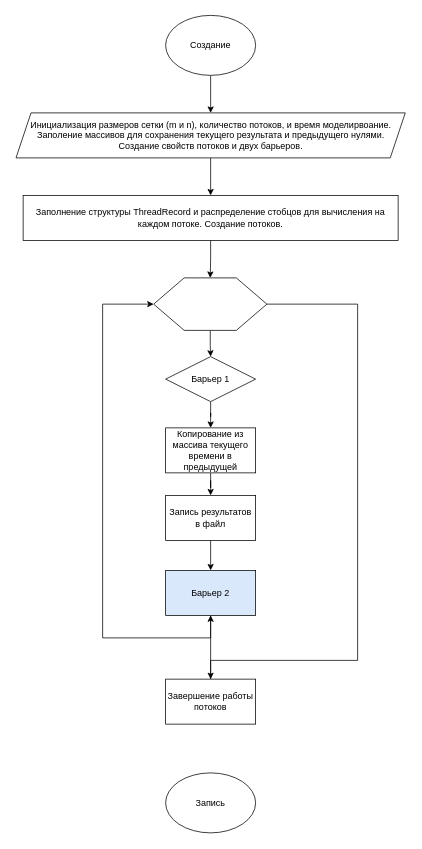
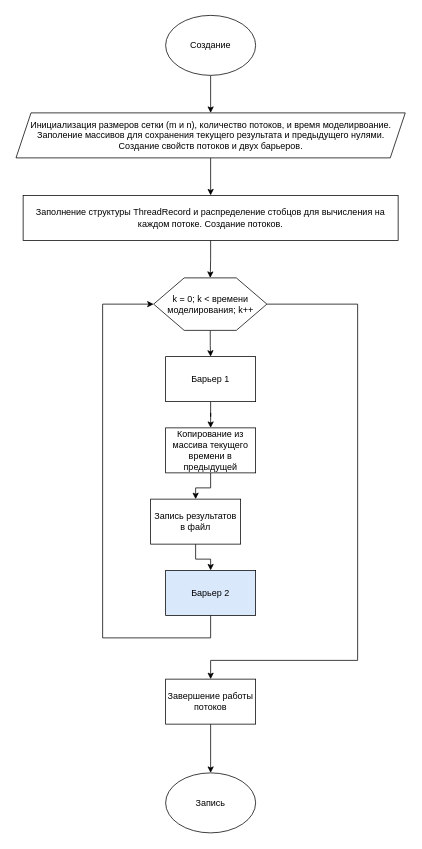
  <mxCell id="0" />
  <mxCell id="1" parent="0" />
  <mxCell id="2" style="edgeStyle=orthogonalEdgeStyle;rounded=0;orthogonalLoop=1;jettySize=auto;html=1;" parent="1" source="3" target="5" edge="1"><mxGeometry relative="1" as="geometry" /></mxCell>
  <mxCell id="3" value="Создание" style="ellipse;whiteSpace=wrap;html=1;" parent="1" vertex="1"><mxGeometry x="220" y="20" width="120" height="80" as="geometry" /></mxCell>
  <mxCell id="4" style="edgeStyle=orthogonalEdgeStyle;rounded=0;orthogonalLoop=1;jettySize=auto;html=1;" parent="1" source="5" target="7" edge="1"><mxGeometry relative="1" as="geometry" /></mxCell>
  <mxCell id="5" value="Инициализация размеров сетки (m и n), количество потоков, и время моделирвоание. Заполение массивов для сохранения текущего результата и предыдущего нулями. Создание свойств потоков и двух барьеров." style="shape=parallelogram;perimeter=parallelogramPerimeter;whiteSpace=wrap;html=1;fixedSize=1;" parent="1" vertex="1"><mxGeometry x="20.5" y="150" width="519" height="60" as="geometry" /></mxCell>
  <mxCell id="6" style="edgeStyle=orthogonalEdgeStyle;rounded=0;orthogonalLoop=1;jettySize=auto;html=1;entryX=0.5;entryY=0;entryDx=0;entryDy=0;" parent="1" source="7" target="10" edge="1"><mxGeometry relative="1" as="geometry" /></mxCell>
  <mxCell id="7" value="Заполнение структуры ThreadRecord и распределение стобцов для вычисления на каждом потоке. Создание потоков." style="rounded=0;whiteSpace=wrap;html=1;" parent="1" vertex="1"><mxGeometry x="30" y="260" width="500" height="60" as="geometry" /></mxCell>
  <mxCell id="8" style="edgeStyle=orthogonalEdgeStyle;rounded=0;orthogonalLoop=1;jettySize=auto;html=1;entryX=0.5;entryY=0;entryDx=0;entryDy=0;" parent="1" source="10" target="13" edge="1"><mxGeometry relative="1" as="geometry" /></mxCell>
  <mxCell id="9" style="edgeStyle=orthogonalEdgeStyle;rounded=0;orthogonalLoop=1;jettySize=auto;html=1;entryX=0.5;entryY=0;entryDx=0;entryDy=0;" parent="1" source="10" target="19" edge="1"><mxGeometry relative="1" as="geometry"><mxPoint x="466" y="890" as="targetPoint" /><Array as="points"><mxPoint x="476" y="405" /><mxPoint x="476" y="880" /><mxPoint x="280" y="880" /></Array></mxGeometry></mxCell>
  <mxCell id="10" value="" style="verticalLabelPosition=bottom;verticalAlign=top;html=1;shape=hexagon;perimeter=hexagonPerimeter2;arcSize=6;size=0.27;" parent="1" vertex="1"><mxGeometry x="204" y="370" width="151" height="70" as="geometry" /></mxCell>
+ <mxCell id="11" value="k = 0; k &amp;lt; времени моделирования; k++" style="text;html=1;strokeColor=none;fillColor=none;align=center;verticalAlign=middle;whiteSpace=wrap;rounded=0;" parent="1" vertex="1"><mxGeometry x="214.5" y="390" width="130" height="30" as="geometry" /></mxCell>
  <mxCell id="12" style="edgeStyle=orthogonalEdgeStyle;rounded=0;orthogonalLoop=1;jettySize=auto;html=1;entryX=0.5;entryY=0;entryDx=0;entryDy=0;" parent="1" source="13" target="15" edge="1"><mxGeometry relative="1" as="geometry" /></mxCell>
- <mxCell id="13" value="Барьер 1" style="rhombus;whiteSpace=wrap;html=1;" parent="1" vertex="1"><mxGeometry x="220" y="475" width="120" height="60" as="geometry" /></mxCell>
+ <mxCell id="13" value="Барьер 1" style="rounded=0;whiteSpace=wrap;html=1;" parent="1" vertex="1"><mxGeometry x="220" y="475" width="120" height="60" as="geometry" /></mxCell>
  <mxCell id="14" value="" style="edgeStyle=orthogonalEdgeStyle;rounded=0;orthogonalLoop=1;jettySize=auto;html=1;" edge="1" parent="1" source="15" target="22"><mxGeometry relative="1" as="geometry" /></mxCell>
  <mxCell id="15" value="Копирование из массива текущего времени в предыдущей" style="rounded=0;whiteSpace=wrap;html=1;" parent="1" vertex="1"><mxGeometry x="220" y="570" width="120" height="60" as="geometry" /></mxCell>
  <mxCell id="16" style="edgeStyle=orthogonalEdgeStyle;rounded=0;orthogonalLoop=1;jettySize=auto;html=1;entryX=0;entryY=0.5;entryDx=0;entryDy=0;" parent="1" source="17" target="10" edge="1"><mxGeometry relative="1" as="geometry"><Array as="points"><mxPoint x="280" y="850" /><mxPoint x="136" y="850" /><mxPoint x="136" y="405" /></Array></mxGeometry></mxCell>
  <mxCell id="17" value="Барьер 2" style="rounded=0;whiteSpace=wrap;html=1;fillColor=#dae8fc;" parent="1" vertex="1"><mxGeometry x="220" y="760" width="120" height="60" as="geometry" /></mxCell>
- <mxCell id="18" style="edgeStyle=orthogonalEdgeStyle;rounded=0;orthogonalLoop=1;jettySize=auto;html=1;" parent="1" source="19" target="17" edge="1"><mxGeometry relative="1" as="geometry" /></mxCell>
+ <mxCell id="18" style="edgeStyle=orthogonalEdgeStyle;rounded=0;orthogonalLoop=1;jettySize=auto;html=1;entryX=0.5;entryY=0;entryDx=0;entryDy=0;" parent="1" source="19" target="20" edge="1"><mxGeometry relative="1" as="geometry" /></mxCell>
  <mxCell id="19" value="Завершение работы потоков" style="rounded=0;whiteSpace=wrap;html=1;" parent="1" vertex="1"><mxGeometry x="220" y="905" width="120" height="60" as="geometry" /></mxCell>
  <mxCell id="20" value="Запись" style="ellipse;whiteSpace=wrap;html=1;" parent="1" vertex="1"><mxGeometry x="220" y="1030" width="120" height="80" as="geometry" /></mxCell>
  <mxCell id="21" value="" style="edgeStyle=orthogonalEdgeStyle;rounded=0;orthogonalLoop=1;jettySize=auto;html=1;" edge="1" parent="1" source="22" target="17"><mxGeometry relative="1" as="geometry" /></mxCell>
- <mxCell id="22" value="Запись результатов в файл" style="rounded=0;whiteSpace=wrap;html=1;" vertex="1" parent="1"><mxGeometry x="220" y="660" width="120" height="60" as="geometry" /></mxCell>
+ <mxCell id="22" value="Запись результатов в файл" style="rounded=0;whiteSpace=wrap;html=1;" vertex="1" parent="1"><mxGeometry x="200" y="665" width="120" height="60" as="geometry" /></mxCell>
